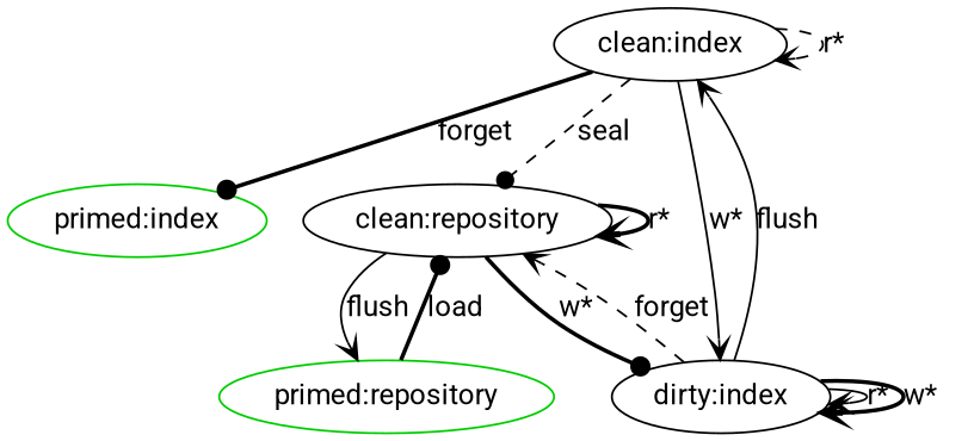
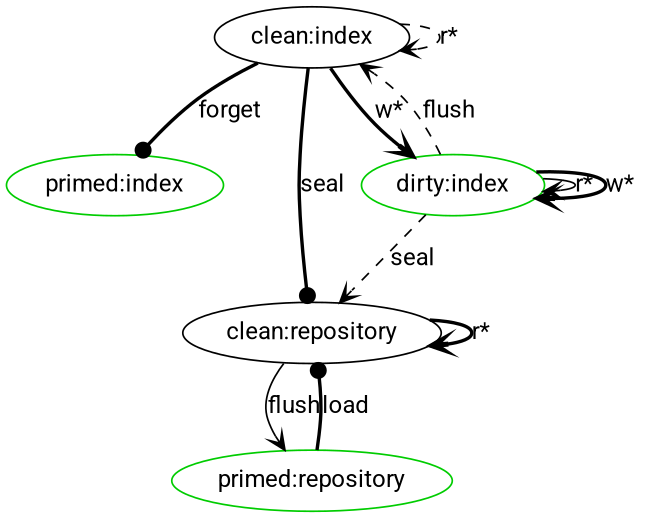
  digraph {
    fontname=Roboto
    node [fontname=Roboto color="#00cc00"]
    edge [arrowhead=vee fontname=Roboto style=bold]
    "clean:index" [color=""]
    "primed:index"
    "clean:repository" [color=""]
-   "dirty:index" [color=black]
+   "dirty:index"
    "primed:repository"
    "clean:index" -> "clean:index" [label="r*" style=dashed]
    "clean:index" -> "primed:index" [arrowhead=dot label=forget]
-   "clean:index" -> "clean:repository" [arrowhead=dot label=seal style=dashed]
-   "clean:index" -> "dirty:index" [label="w*" style=solid]
+   "clean:index" -> "clean:repository" [arrowhead=dot label=seal]
+   "clean:index" -> "dirty:index" [label="w*"]
    "clean:repository" -> "clean:repository" [label="r*"]
-   "clean:repository" -> "dirty:index" [arrowhead=dot label="w*"]
    "clean:repository" -> "primed:repository" [label=flush style=solid]
-   "dirty:index" -> "clean:index" [label=flush style=solid]
-   "dirty:index" -> "clean:repository" [label=forget style=dashed]
+   "dirty:index" -> "clean:index" [label=flush style=dashed]
+   "dirty:index" -> "clean:repository" [label=seal style=dashed]
    "dirty:index" -> "dirty:index" [label="r*" style=solid]
    "dirty:index" -> "dirty:index" [label="w*"]
    "primed:repository" -> "clean:repository" [arrowhead=dot label=load]
  }
